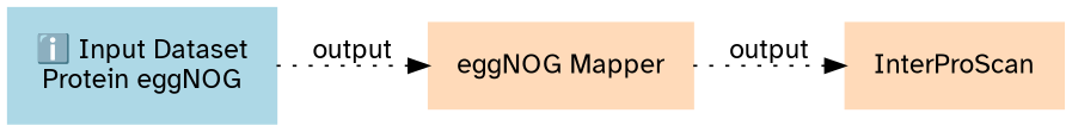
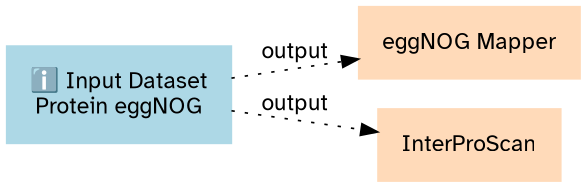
  digraph {
    rankdir=LR
    node [color=peachpuff fontname="Atkinson Hyperlegible" margin="0.2,0.2" shape=box style=filled]
    edge [fontname="Atkinson Hyperlegible" style=dotted]
    n1 [color=lightblue label="ℹ️ Input Dataset\nProtein eggNOG"]
    n2 [label="eggNOG Mapper"]
    n3 [label=InterProScan]
    n1 -> n2 [label=output]
-   n2 -> n3 [label=output]
+   n1 -> n3 [label=output]
  }
